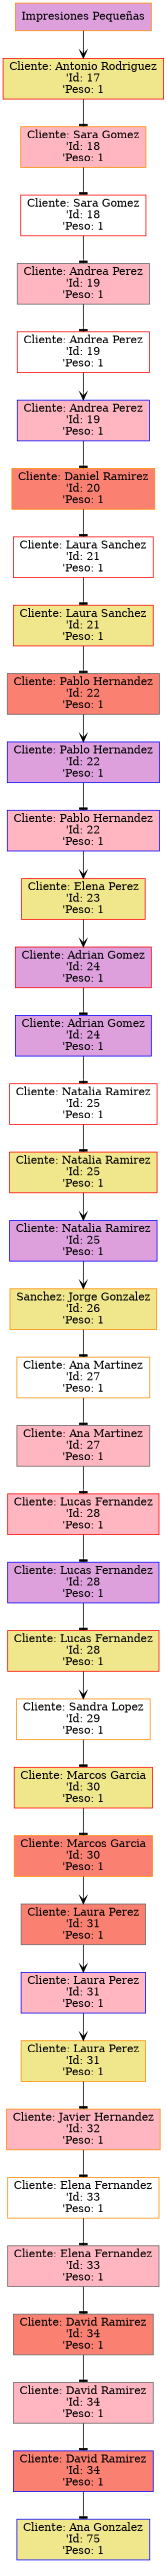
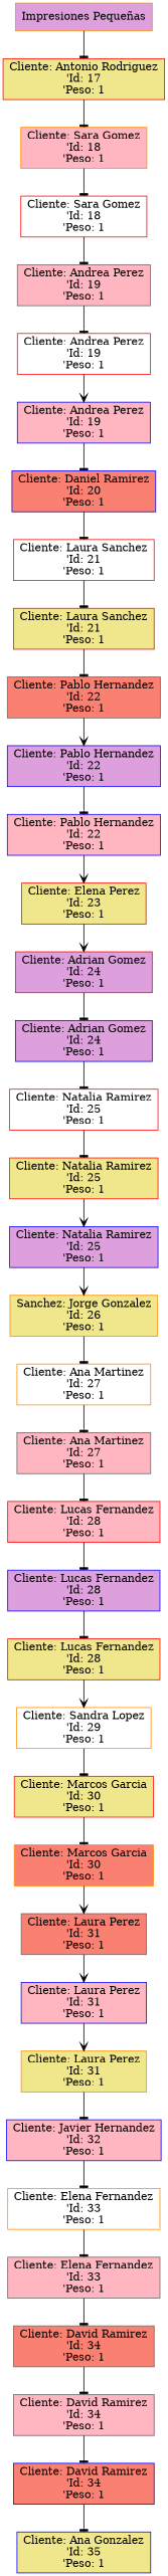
  digraph {
    rankdir=TB
    node [color=red fillcolor=lightpink shape=rectangle style=filled]
    edge [arrowhead=tee dir=forward]
    n1 [color=darkorange fillcolor=plum label="Impresiones Pequeñas"]
    n2 [fillcolor=khaki label="Cliente: Antonio Rodriguez\n'Id: 17\n'Peso: 1"]
    n3 [color=darkorange label="Cliente: Sara Gomez\n'Id: 18\n'Peso: 1"]
    n4 [fillcolor=white label="Cliente: Sara Gomez\n'Id: 18\n'Peso: 1"]
    n5 [color=gray40 label="Cliente: Andrea Perez\n'Id: 19\n'Peso: 1"]
    n6 [fillcolor=white label="Cliente: Andrea Perez\n'Id: 19\n'Peso: 1"]
    n7 [color=blue label="Cliente: Andrea Perez\n'Id: 19\n'Peso: 1"]
-   n8 [color=darkorange fillcolor=salmon label="Cliente: Daniel Ramirez\n'Id: 20\n'Peso: 1"]
+   n8 [color=blue fillcolor=salmon label="Cliente: Daniel Ramirez\n'Id: 20\n'Peso: 1"]
    n9 [fillcolor=white label="Cliente: Laura Sanchez\n'Id: 21\n'Peso: 1"]
    n10 [fillcolor=khaki label="Cliente: Laura Sanchez\n'Id: 21\n'Peso: 1"]
    n11 [color=gray40 fillcolor=salmon label="Cliente: Pablo Hernandez\n'Id: 22\n'Peso: 1"]
    n12 [color=blue fillcolor=plum label="Cliente: Pablo Hernandez\n'Id: 22\n'Peso: 1"]
    n13 [color=blue label="Cliente: Pablo Hernandez\n'Id: 22\n'Peso: 1"]
    n14 [fillcolor=khaki label="Cliente: Elena Perez\n'Id: 23\n'Peso: 1"]
    n15 [fillcolor=plum label="Cliente: Adrian Gomez\n'Id: 24\n'Peso: 1"]
    n16 [color=blue fillcolor=plum label="Cliente: Adrian Gomez\n'Id: 24\n'Peso: 1"]
    n17 [fillcolor=white label="Cliente: Natalia Ramirez\n'Id: 25\n'Peso: 1"]
    n18 [fillcolor=khaki label="Cliente: Natalia Ramirez\n'Id: 25\n'Peso: 1"]
    n19 [color=blue fillcolor=plum label="Cliente: Natalia Ramirez\n'Id: 25\n'Peso: 1"]
    n20 [color=darkorange fillcolor=khaki label="Sanchez: Jorge Gonzalez\n'Id: 26\n'Peso: 1"]
    n21 [color=darkorange fillcolor=white label="Cliente: Ana Martinez\n'Id: 27\n'Peso: 1"]
    n22 [color=gray40 label="Cliente: Ana Martinez\n'Id: 27\n'Peso: 1"]
    n23 [label="Cliente: Lucas Fernandez\n'Id: 28\n'Peso: 1"]
    n24 [color=blue fillcolor=plum label="Cliente: Lucas Fernandez\n'Id: 28\n'Peso: 1"]
    n25 [fillcolor=khaki label="Cliente: Lucas Fernandez\n'Id: 28\n'Peso: 1"]
    n26 [color=darkorange fillcolor=white label="Cliente: Sandra Lopez\n'Id: 29\n'Peso: 1"]
    n27 [fillcolor=khaki label="Cliente: Marcos Garcia\n'Id: 30\n'Peso: 1"]
    n28 [color=darkorange fillcolor=salmon label="Cliente: Marcos Garcia\n'Id: 30\n'Peso: 1"]
    n29 [color=gray40 fillcolor=salmon label="Cliente: Laura Perez\n'Id: 31\n'Peso: 1"]
    n30 [color=blue label="Cliente: Laura Perez\n'Id: 31\n'Peso: 1"]
    n31 [color=darkorange fillcolor=khaki label="Cliente: Laura Perez\n'Id: 31\n'Peso: 1"]
-   n32 [color=darkorange label="Cliente: Javier Hernandez\n'Id: 32\n'Peso: 1"]
+   n32 [color=blue label="Cliente: Javier Hernandez\n'Id: 32\n'Peso: 1"]
    n33 [color=darkorange fillcolor=white label="Cliente: Elena Fernandez\n'Id: 33\n'Peso: 1"]
    n34 [color=gray40 label="Cliente: Elena Fernandez\n'Id: 33\n'Peso: 1"]
    n35 [color=gray40 fillcolor=salmon label="Cliente: David Ramirez\n'Id: 34\n'Peso: 1"]
    n36 [color=gray40 label="Cliente: David Ramirez\n'Id: 34\n'Peso: 1"]
    n37 [color=blue fillcolor=salmon label="Cliente: David Ramirez\n'Id: 34\n'Peso: 1"]
-   n38 [color=blue fillcolor=khaki label="Cliente: Ana Gonzalez\n'Id: 75\n'Peso: 1"]
-   n1 -> n2 [arrowhead=vee]
+   n38 [color=blue fillcolor=khaki label="Cliente: Ana Gonzalez\n'Id: 35\n'Peso: 1"]
+   n1 -> n2
    n2 -> n3
    n3 -> n4
    n4 -> n5
    n5 -> n6
    n6 -> n7 [arrowhead=vee]
    n7 -> n8
    n8 -> n9
    n9 -> n10
    n10 -> n11
    n11 -> n12 [arrowhead=vee]
    n12 -> n13
    n13 -> n14 [arrowhead=vee]
    n14 -> n15 [arrowhead=vee]
    n15 -> n16
    n16 -> n17
    n17 -> n18
    n18 -> n19 [arrowhead=vee]
    n19 -> n20 [arrowhead=vee]
    n20 -> n21
    n21 -> n22
    n22 -> n23
    n23 -> n24
    n24 -> n25
    n25 -> n26 [arrowhead=vee]
    n26 -> n27
    n27 -> n28
    n28 -> n29 [arrowhead=vee]
    n29 -> n30 [arrowhead=vee]
    n30 -> n31 [arrowhead=vee]
    n31 -> n32
    n32 -> n33
    n33 -> n34
    n34 -> n35
    n35 -> n36
    n36 -> n37
    n37 -> n38
  }
